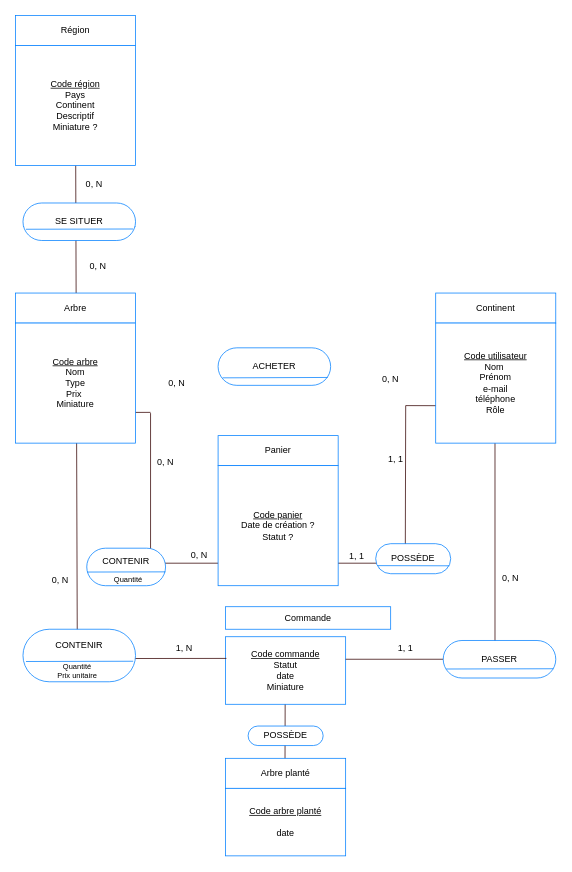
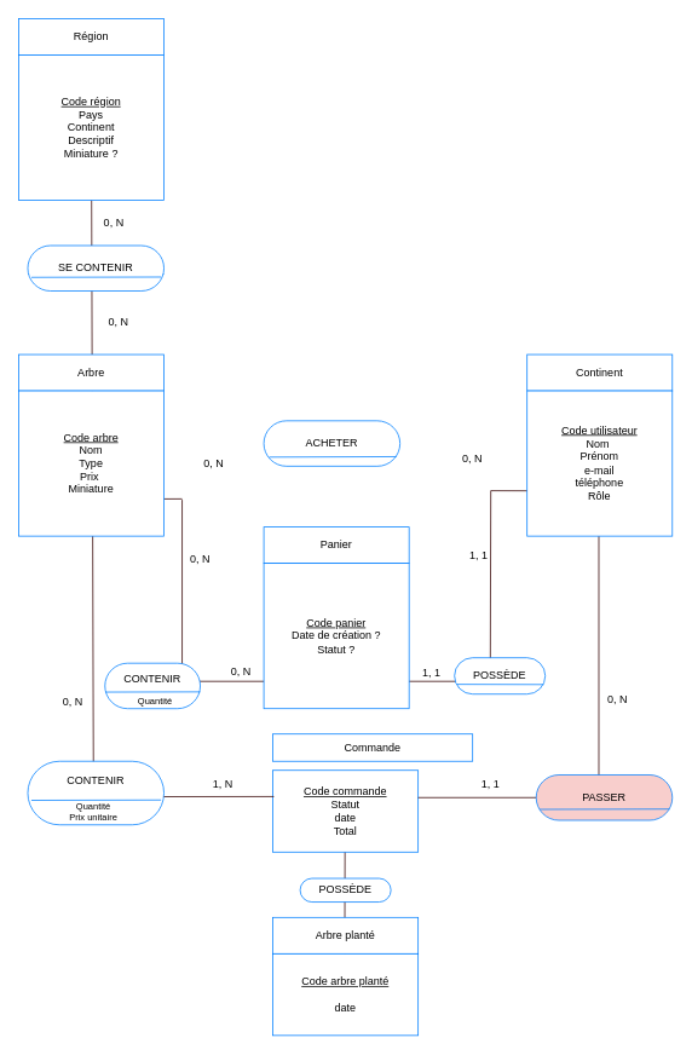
  <mxCell id="0" />
  <mxCell id="1" parent="0" />
  <mxCell id="2" value="" style="endArrow=none;html=1;strokeColor=#330000;entryX=0.395;entryY=0.15;entryDx=0;entryDy=0;entryPerimeter=0;" parent="1" edge="1"><mxGeometry width="50" height="50" relative="1" as="geometry"><mxPoint x="379.5" y="893" as="sourcePoint" /><mxPoint x="379" y="1083" as="targetPoint" /><Array as="points" /></mxGeometry></mxCell>
  <mxCell id="3" value="" style="endArrow=none;html=1;strokeColor=#330000;" parent="1" edge="1"><mxGeometry width="50" height="50" relative="1" as="geometry"><mxPoint x="200" y="550" as="sourcePoint" /><mxPoint x="200" y="760" as="targetPoint" /><Array as="points" /></mxGeometry></mxCell>
  <mxCell id="4" value="" style="endArrow=none;html=1;strokeColor=#330000;" parent="1" edge="1"><mxGeometry width="50" height="50" relative="1" as="geometry"><mxPoint x="200" y="549" as="sourcePoint" /><mxPoint x="34.5" y="549.5" as="targetPoint" /><Array as="points" /></mxGeometry></mxCell>
  <mxCell id="5" value="" style="endArrow=none;html=1;strokeColor=#330000;entryX=0.395;entryY=0.15;entryDx=0;entryDy=0;entryPerimeter=0;" parent="1" target="44" edge="1"><mxGeometry width="50" height="50" relative="1" as="geometry"><mxPoint x="540" y="540" as="sourcePoint" /><mxPoint x="539.5" y="684" as="targetPoint" /><Array as="points" /></mxGeometry></mxCell>
  <mxCell id="6" value="" style="endArrow=none;html=1;strokeColor=#330000;" parent="1" edge="1"><mxGeometry width="50" height="50" relative="1" as="geometry"><mxPoint x="730.5" y="540.5" as="sourcePoint" /><mxPoint x="540" y="540" as="targetPoint" /><Array as="points" /></mxGeometry></mxCell>
  <mxCell id="7" value="" style="endArrow=none;html=1;strokeColor=#330000;labelBorderColor=#330000;exitX=0.46;exitY=0.1;exitDx=0;exitDy=0;exitPerimeter=0;" parent="1" source="21" edge="1"><mxGeometry width="50" height="50" relative="1" as="geometry"><mxPoint x="659" y="684" as="sourcePoint" /><mxPoint x="659" y="590" as="targetPoint" /></mxGeometry></mxCell>
  <mxCell id="8" value="" style="endArrow=none;html=1;strokeColor=#330000;labelBorderColor=#330000;" parent="1" source="48" target="30" edge="1"><mxGeometry width="50" height="50" relative="1" as="geometry"><mxPoint x="101" y="955" as="sourcePoint" /><mxPoint x="220" y="684" as="targetPoint" /></mxGeometry></mxCell>
  <mxCell id="9" value="" style="endArrow=none;html=1;strokeColor=#330000;" parent="1" edge="1"><mxGeometry width="50" height="50" relative="1" as="geometry"><mxPoint x="160" y="750" as="sourcePoint" /><mxPoint x="520" y="750" as="targetPoint" /></mxGeometry></mxCell>
  <mxCell id="10" value="Arbre" style="rounded=0;whiteSpace=wrap;html=1;strokeColor=#007FFF;" parent="1" vertex="1"><mxGeometry x="20" y="390" width="160" height="40" as="geometry" /></mxCell>
  <mxCell id="11" value="&lt;u&gt;Code arbre&lt;br&gt;&lt;/u&gt;Nom&lt;br&gt;Type&lt;br&gt;Prix&amp;nbsp;&lt;br&gt;Miniature" style="rounded=0;whiteSpace=wrap;html=1;strokeColor=#007FFF;" parent="1" vertex="1"><mxGeometry x="20" y="430" width="160" height="160" as="geometry" /></mxCell>
  <mxCell id="12" value="Continent" style="rounded=0;whiteSpace=wrap;html=1;strokeColor=#007FFF;" parent="1" vertex="1"><mxGeometry x="580" y="390" width="160" height="40" as="geometry" /></mxCell>
  <mxCell id="13" value="&lt;u&gt;Code utilisateur&lt;br&gt;&lt;/u&gt;Nom&amp;nbsp;&lt;br&gt;Prénom&lt;br&gt;e-mail&lt;br&gt;téléphone&lt;br&gt;Rôle" style="rounded=0;whiteSpace=wrap;html=1;strokeColor=#007FFF;" parent="1" vertex="1"><mxGeometry x="580" y="430" width="160" height="160" as="geometry" /></mxCell>
  <mxCell id="14" value="ACHETER" style="rounded=1;whiteSpace=wrap;html=1;arcSize=50;strokeColor=#007FFF;" parent="1" vertex="1"><mxGeometry x="290" y="463" width="150" height="50" as="geometry" /></mxCell>
  <mxCell id="15" value="" style="endArrow=none;html=1;entryX=1;entryY=0.75;entryDx=0;entryDy=0;strokeColor=#007FFF;" parent="1" edge="1"><mxGeometry width="50" height="50" relative="1" as="geometry"><mxPoint x="296" y="503" as="sourcePoint" /><mxPoint x="436" y="502.5" as="targetPoint" /></mxGeometry></mxCell>
  <mxCell id="16" value="0, N" style="rounded=0;whiteSpace=wrap;html=1;labelBorderColor=none;strokeColor=none;fillColor=none;" parent="1" vertex="1"><mxGeometry x="500" y="495" width="40" height="20" as="geometry" /></mxCell>
  <mxCell id="17" value="0, N" style="rounded=0;whiteSpace=wrap;html=1;labelBorderColor=none;strokeColor=none;fillColor=none;" parent="1" vertex="1"><mxGeometry x="210" y="495" width="50" height="30" as="geometry" /></mxCell>
- <mxCell id="18" value="&lt;u&gt;Code commande&lt;br&gt;&lt;/u&gt;Statut&lt;br&gt;date&lt;br&gt;Miniature" style="rounded=0;whiteSpace=wrap;html=1;strokeColor=#007FFF;" parent="1" vertex="1"><mxGeometry x="300" y="848" width="160" height="90" as="geometry" /></mxCell>
+ <mxCell id="18" value="&lt;u&gt;Code commande&lt;br&gt;&lt;/u&gt;Statut&lt;br&gt;date&lt;br&gt;Total" style="rounded=0;whiteSpace=wrap;html=1;strokeColor=#007FFF;" parent="1" vertex="1"><mxGeometry x="300" y="848" width="160" height="90" as="geometry" /></mxCell>
  <mxCell id="19" value="Commande" style="rounded=0;whiteSpace=wrap;html=1;strokeColor=#007FFF;" parent="1" vertex="1"><mxGeometry x="300" y="808" width="220" height="30" as="geometry" /></mxCell>
  <mxCell id="20" value="" style="endArrow=none;html=1;strokeColor=#330000;labelBorderColor=#330000;" parent="1" edge="1"><mxGeometry width="50" height="50" relative="1" as="geometry"><mxPoint x="460" y="878" as="sourcePoint" /><mxPoint x="660" y="878" as="targetPoint" /></mxGeometry></mxCell>
- <mxCell id="21" value="PASSER" style="rounded=1;whiteSpace=wrap;html=1;arcSize=50;strokeColor=#007FFF;" parent="1" vertex="1"><mxGeometry x="590" y="853" width="150" height="50" as="geometry" /></mxCell>
+ <mxCell id="21" value="PASSER" style="rounded=1;whiteSpace=wrap;html=1;arcSize=50;strokeColor=#007FFF;fillColor=#f8cecc;" parent="1" vertex="1"><mxGeometry x="590" y="853" width="150" height="50" as="geometry" /></mxCell>
  <mxCell id="22" value="" style="endArrow=none;html=1;strokeColor=#007FFF;entryX=0.979;entryY=0.753;entryDx=0;entryDy=0;entryPerimeter=0;" parent="1" target="21" edge="1"><mxGeometry width="50" height="50" relative="1" as="geometry"><mxPoint x="594" y="891" as="sourcePoint" /><mxPoint x="724" y="891" as="targetPoint" /></mxGeometry></mxCell>
  <mxCell id="23" value="CONTENIR" style="rounded=1;whiteSpace=wrap;html=1;arcSize=50;strokeColor=#007FFF;labelPosition=center;verticalLabelPosition=top;align=center;verticalAlign=bottom;spacing=0;spacingTop=0;spacingBottom=-29;" parent="1" vertex="1"><mxGeometry x="30" y="838" width="150" height="70" as="geometry" /></mxCell>
  <mxCell id="24" value="" style="endArrow=none;html=1;strokeColor=#330000;labelBorderColor=#330000;entryX=0.007;entryY=0.321;entryDx=0;entryDy=0;entryPerimeter=0;" parent="1" target="18" edge="1"><mxGeometry width="50" height="50" relative="1" as="geometry"><mxPoint x="180" y="877" as="sourcePoint" /><mxPoint x="210" y="798" as="targetPoint" /><Array as="points" /></mxGeometry></mxCell>
  <mxCell id="25" value="1, 1" style="rounded=0;whiteSpace=wrap;html=1;labelBorderColor=none;strokeColor=none;fillColor=none;" parent="1" vertex="1"><mxGeometry x="505" y="853" width="70" height="20" as="geometry" /></mxCell>
  <mxCell id="26" value="0, N" style="rounded=0;whiteSpace=wrap;html=1;labelBorderColor=none;strokeColor=none;fillColor=none;" parent="1" vertex="1"><mxGeometry x="620" y="740" width="120" height="60" as="geometry" /></mxCell>
  <mxCell id="27" value="0, N" style="rounded=0;whiteSpace=wrap;html=1;labelBorderColor=none;strokeColor=none;fillColor=none;" parent="1" vertex="1"><mxGeometry x="20" y="742.5" width="120" height="60" as="geometry" /></mxCell>
  <mxCell id="28" value="1, N" style="rounded=0;whiteSpace=wrap;html=1;labelBorderColor=none;strokeColor=none;fillColor=none;" parent="1" vertex="1"><mxGeometry x="230" y="853" width="30" height="20" as="geometry" /></mxCell>
  <mxCell id="29" value="Région" style="rounded=0;whiteSpace=wrap;html=1;strokeColor=#007FFF;" parent="1" vertex="1"><mxGeometry x="20" y="20" width="160" height="40" as="geometry" /></mxCell>
  <mxCell id="30" value="&lt;u&gt;Code région&lt;br&gt;&lt;/u&gt;Pays&lt;br&gt;Continent&lt;br&gt;Descriptif&lt;br&gt;Miniature ?" style="rounded=0;whiteSpace=wrap;html=1;strokeColor=#007FFF;" parent="1" vertex="1"><mxGeometry x="20" y="60" width="160" height="160" as="geometry" /></mxCell>
  <mxCell id="31" value="" style="endArrow=none;html=1;entryX=1;entryY=0.75;entryDx=0;entryDy=0;strokeColor=#007FFF;" parent="1" edge="1"><mxGeometry width="50" height="50" relative="1" as="geometry"><mxPoint x="30" y="301" as="sourcePoint" /><mxPoint x="180" y="301.5" as="targetPoint" /></mxGeometry></mxCell>
- <mxCell id="32" value="SE SITUER" style="rounded=1;whiteSpace=wrap;html=1;arcSize=50;strokeColor=#007FFF;" parent="1" vertex="1"><mxGeometry x="30" y="270" width="150" height="50" as="geometry" /></mxCell>
+ <mxCell id="32" value="SE CONTENIR" style="rounded=1;whiteSpace=wrap;html=1;arcSize=50;strokeColor=#007FFF;" parent="1" vertex="1"><mxGeometry x="30" y="270" width="150" height="50" as="geometry" /></mxCell>
  <mxCell id="33" value="0, N" style="rounded=0;whiteSpace=wrap;html=1;labelBorderColor=none;strokeColor=none;fillColor=none;" parent="1" vertex="1"><mxGeometry x="105" y="235" width="40" height="20" as="geometry" /></mxCell>
  <mxCell id="34" value="0, N" style="rounded=0;whiteSpace=wrap;html=1;labelBorderColor=none;strokeColor=none;fillColor=none;" parent="1" vertex="1"><mxGeometry x="110" y="345" width="40" height="20" as="geometry" /></mxCell>
  <mxCell id="35" value="Panier" style="rounded=0;whiteSpace=wrap;html=1;strokeColor=#007FFF;" parent="1" vertex="1"><mxGeometry x="290" y="580" width="160" height="40" as="geometry" /></mxCell>
  <mxCell id="36" value="&lt;u&gt;Code panier&lt;br&gt;&lt;/u&gt;Date de création ?&lt;br&gt;Statut ?" style="rounded=0;whiteSpace=wrap;html=1;strokeColor=#007FFF;" parent="1" vertex="1"><mxGeometry x="290" y="620" width="160" height="160" as="geometry" /></mxCell>
  <mxCell id="37" value="CONTENIR" style="rounded=1;whiteSpace=wrap;html=1;arcSize=50;strokeColor=#007FFF;spacingBottom=16;" parent="1" vertex="1"><mxGeometry x="115" y="730" width="105" height="50" as="geometry" /></mxCell>
  <mxCell id="38" value="" style="endArrow=none;html=1;strokeColor=#007FFF;exitX=0.006;exitY=0.636;exitDx=0;exitDy=0;entryX=0.999;entryY=0.631;entryDx=0;entryDy=0;entryPerimeter=0;exitPerimeter=0;" parent="1" source="37" target="37" edge="1"><mxGeometry width="50" height="50" relative="1" as="geometry"><mxPoint x="119.88" y="760.304" as="sourcePoint" /><mxPoint x="231.144" y="761.144" as="targetPoint" /></mxGeometry></mxCell>
  <mxCell id="39" value="0, N" style="rounded=0;whiteSpace=wrap;html=1;labelBorderColor=none;strokeColor=none;fillColor=none;" parent="1" vertex="1"><mxGeometry x="250" y="735" width="30" height="10" as="geometry" /></mxCell>
  <mxCell id="40" value="0, N" style="rounded=0;whiteSpace=wrap;html=1;labelBorderColor=none;strokeColor=none;fillColor=none;" parent="1" vertex="1"><mxGeometry x="205" y="610" width="30" height="12" as="geometry" /></mxCell>
  <mxCell id="41" value="1, 1" style="rounded=0;whiteSpace=wrap;html=1;labelBorderColor=none;strokeColor=none;fillColor=none;" parent="1" vertex="1"><mxGeometry x="460" y="740" width="30" as="geometry" /></mxCell>
  <mxCell id="42" value="1, 1" style="rounded=0;whiteSpace=wrap;html=1;labelBorderColor=none;strokeColor=none;fillColor=none;" parent="1" vertex="1"><mxGeometry x="502" y="610" width="50" as="geometry" /></mxCell>
  <mxCell id="43" value="" style="endArrow=none;html=1;strokeColor=#007FFF;exitX=0.04;exitY=0.809;exitDx=0;exitDy=0;entryX=0.952;entryY=0.824;entryDx=0;entryDy=0;entryPerimeter=0;exitPerimeter=0;" parent="1" source="44" target="44" edge="1"><mxGeometry width="50" height="50" relative="1" as="geometry"><mxPoint x="430" y="708" as="sourcePoint" /><mxPoint x="510" y="710" as="targetPoint" /></mxGeometry></mxCell>
  <mxCell id="44" value="POSSÈDE" style="rounded=1;whiteSpace=wrap;html=1;arcSize=50;strokeColor=#007FFF;" parent="1" vertex="1"><mxGeometry x="500" y="724" width="100" height="40" as="geometry" /></mxCell>
  <mxCell id="45" value="" style="endArrow=none;html=1;strokeColor=#007FFF;exitX=0.027;exitY=0.731;exitDx=0;exitDy=0;exitPerimeter=0;entryX=0.983;entryY=0.737;entryDx=0;entryDy=0;entryPerimeter=0;" parent="1" source="44" target="44" edge="1"><mxGeometry width="50" height="50" relative="1" as="geometry"><mxPoint x="504" y="753.36" as="sourcePoint" /><mxPoint x="595" y="754" as="targetPoint" /></mxGeometry></mxCell>
  <mxCell id="46" value="" style="endArrow=none;html=1;strokeColor=#007FFF;entryX=0.979;entryY=0.753;entryDx=0;entryDy=0;entryPerimeter=0;" parent="1" edge="1"><mxGeometry width="50" height="50" relative="1" as="geometry"><mxPoint x="34" y="881" as="sourcePoint" /><mxPoint x="176.85" y="880.65" as="targetPoint" /></mxGeometry></mxCell>
  <mxCell id="47" value="" style="endArrow=none;html=1;strokeColor=#007FFF;entryX=0.979;entryY=0.753;entryDx=0;entryDy=0;entryPerimeter=0;" parent="1" edge="1"><mxGeometry width="50" height="50" relative="1" as="geometry"><mxPoint x="34" y="305" as="sourcePoint" /><mxPoint x="176.85" y="304.65" as="targetPoint" /></mxGeometry></mxCell>
  <mxCell id="48" value="Quantité&lt;br style=&quot;font-size: 10px;&quot;&gt;Prix unitaire" style="rounded=0;whiteSpace=wrap;html=1;strokeColor=none;fillColor=none;fontSize=10;" parent="1" vertex="1"><mxGeometry x="55" y="878" width="95" height="30" as="geometry" /></mxCell>
  <mxCell id="49" value="Arbre planté" style="rounded=0;whiteSpace=wrap;html=1;strokeColor=#007FFF;" parent="1" vertex="1"><mxGeometry x="300" y="1010" width="160" height="40" as="geometry" /></mxCell>
  <mxCell id="50" value="&lt;u&gt;Code arbre planté&lt;br&gt;&lt;/u&gt;&lt;br&gt;date&lt;br&gt;" style="rounded=0;whiteSpace=wrap;html=1;strokeColor=#007FFF;" parent="1" vertex="1"><mxGeometry x="300" y="1050" width="160" height="90" as="geometry" /></mxCell>
  <mxCell id="51" value="Quantité&lt;br style=&quot;font-size: 10px&quot;&gt;" style="rounded=0;whiteSpace=wrap;html=1;strokeColor=none;fillColor=none;fontSize=10;" parent="1" vertex="1"><mxGeometry x="137.5" y="764" width="65" height="15" as="geometry" /></mxCell>
  <mxCell id="52" value="" style="endArrow=none;html=1;strokeColor=#007FFF;exitX=0.027;exitY=0.731;exitDx=0;exitDy=0;exitPerimeter=0;entryX=0.983;entryY=0.737;entryDx=0;entryDy=0;entryPerimeter=0;" parent="1" source="53" target="53" edge="1"><mxGeometry width="50" height="50" relative="1" as="geometry"><mxPoint x="334" y="983.36" as="sourcePoint" /><mxPoint x="425" y="984" as="targetPoint" /></mxGeometry></mxCell>
  <mxCell id="53" value="POSSÈDE" style="rounded=1;whiteSpace=wrap;html=1;arcSize=50;strokeColor=#007FFF;" parent="1" vertex="1"><mxGeometry x="330" y="967" width="100" height="26" as="geometry" /></mxCell>
